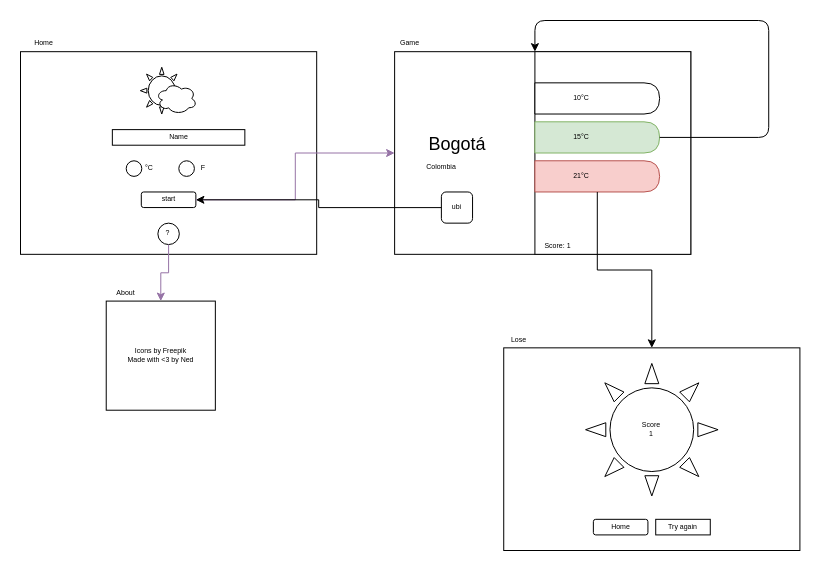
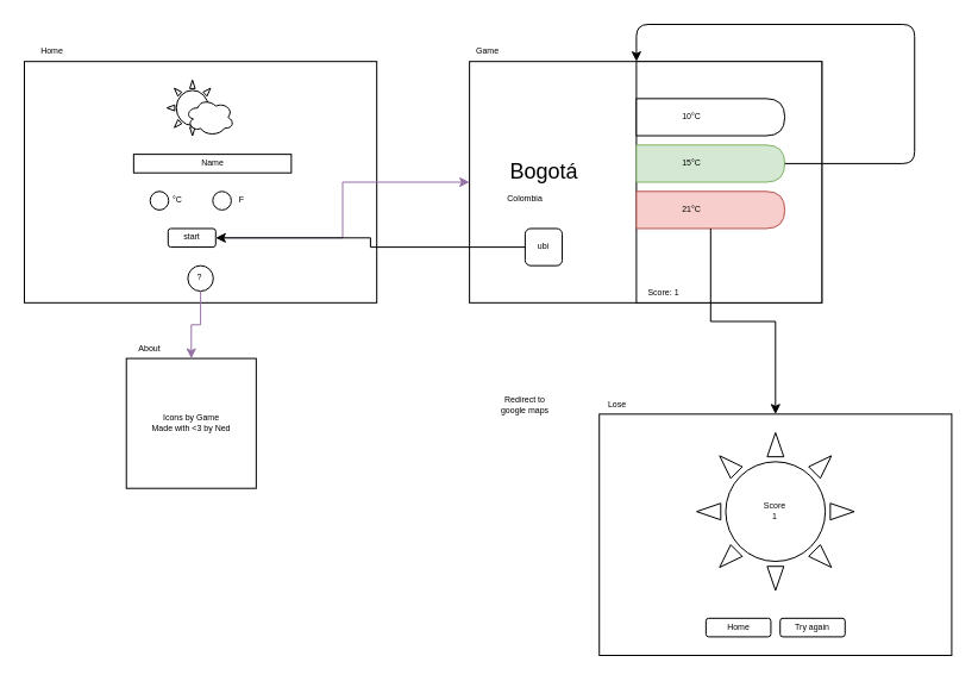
  <mxCell id="0" />
  <mxCell id="1" parent="0" />
  <mxCell id="2" value="" style="group" vertex="1" connectable="0" parent="1"><mxGeometry x="20" y="20" width="779.41" height="530" as="geometry" /></mxCell>
  <mxCell id="3" value="" style="rounded=0;whiteSpace=wrap;html=1;" vertex="1" parent="2"><mxGeometry y="31.176" width="296.176" height="202.647" as="geometry" /></mxCell>
  <mxCell id="4" value="" style="verticalLabelPosition=bottom;verticalAlign=top;html=1;shape=mxgraph.basic.sun" vertex="1" parent="2"><mxGeometry x="119.826" y="46.765" width="42.868" height="46.765" as="geometry" /></mxCell>
  <mxCell id="5" value="" style="ellipse;shape=cloud;whiteSpace=wrap;html=1;" vertex="1" parent="2"><mxGeometry x="135.415" y="62.353" width="40.935" height="31.176" as="geometry" /></mxCell>
  <mxCell id="6" value="&lt;font style=&quot;font-size: 7px;&quot;&gt;Name&lt;/font&gt;" style="rounded=0;whiteSpace=wrap;html=1;verticalAlign=middle;fontSize=7;" vertex="1" parent="2"><mxGeometry x="91.854" y="109.118" width="132.5" height="15.588" as="geometry" /></mxCell>
- <mxCell id="7" value="start" style="rounded=1;whiteSpace=wrap;html=1;fontSize=7;" vertex="1" parent="2"><mxGeometry x="120.809" y="171.471" width="54.559" height="15.588" as="geometry" /></mxCell>
+ <mxCell id="7" value="start" style="rounded=1;whiteSpace=wrap;html=1;fontSize=7;" vertex="1" parent="2"><mxGeometry x="120.809" y="171.471" width="40" height="15.588" as="geometry" /></mxCell>
  <mxCell id="8" value="Home" style="text;html=1;strokeColor=none;fillColor=none;align=center;verticalAlign=middle;whiteSpace=wrap;rounded=0;fontSize=7;" vertex="1" parent="2"><mxGeometry y="15.588" width="46.765" height="15.588" as="geometry" /></mxCell>
  <mxCell id="9" value="" style="rounded=0;whiteSpace=wrap;html=1;" vertex="1" parent="2"><mxGeometry x="374.117" y="31.176" width="296.176" height="202.647" as="geometry" /></mxCell>
  <mxCell id="10" style="edgeStyle=orthogonalEdgeStyle;rounded=0;orthogonalLoop=1;jettySize=auto;html=1;entryX=0;entryY=0.5;entryDx=0;entryDy=0;fontSize=7;fontColor=#99FFFF;labelBackgroundColor=#00FF80;fillColor=#e1d5e7;strokeColor=#9673a6;" edge="1" parent="2" source="7" target="9"><mxGeometry relative="1" as="geometry" /></mxCell>
  <mxCell id="11" value="&lt;font color=&quot;#000000&quot;&gt;?&lt;/font&gt;" style="ellipse;whiteSpace=wrap;html=1;aspect=fixed;fontSize=7;fontColor=#99FFFF;verticalAlign=middle;" vertex="1" parent="2"><mxGeometry x="137.379" y="202.647" width="21.434" height="21.434" as="geometry" /></mxCell>
- <mxCell id="12" value="Icons by Freepik&lt;br&gt;Made with &amp;lt;3 by Ned" style="whiteSpace=wrap;html=1;aspect=fixed;fontSize=7;" vertex="1" parent="2"><mxGeometry x="85.735" y="280.588" width="109.117" height="109.117" as="geometry" /></mxCell>
+ <mxCell id="12" value="Icons by Game&lt;br&gt;Made with &amp;lt;3 by Ned" style="whiteSpace=wrap;html=1;aspect=fixed;fontSize=7;" vertex="1" parent="2"><mxGeometry x="85.735" y="280.588" width="109.117" height="109.117" as="geometry" /></mxCell>
  <mxCell id="13" style="edgeStyle=orthogonalEdgeStyle;rounded=0;orthogonalLoop=1;jettySize=auto;html=1;entryX=0.5;entryY=0;entryDx=0;entryDy=0;labelBackgroundColor=#00FF80;fontSize=7;fontColor=#000000;fillColor=#e1d5e7;strokeColor=#9673a6;" edge="1" parent="2" source="11" target="12"><mxGeometry relative="1" as="geometry" /></mxCell>
  <mxCell id="14" value="About" style="text;html=1;strokeColor=none;fillColor=none;align=center;verticalAlign=middle;whiteSpace=wrap;rounded=0;fontSize=7;fontColor=#000000;" vertex="1" parent="2"><mxGeometry x="85.735" y="265" width="38.97" height="15.588" as="geometry" /></mxCell>
  <mxCell id="15" value="" style="ellipse;whiteSpace=wrap;html=1;aspect=fixed;fontSize=7;fontColor=#000000;" vertex="1" parent="2"><mxGeometry x="105.704" y="140.294" width="15.588" height="15.588" as="geometry" /></mxCell>
  <mxCell id="16" value="" style="ellipse;whiteSpace=wrap;html=1;aspect=fixed;fontSize=7;fontColor=#000000;" vertex="1" parent="2"><mxGeometry x="158.314" y="140.294" width="15.588" height="15.588" as="geometry" /></mxCell>
  <mxCell id="17" value="°C" style="text;html=1;strokeColor=none;fillColor=none;align=center;verticalAlign=middle;whiteSpace=wrap;rounded=0;fontSize=7;fontColor=#000000;" vertex="1" parent="2"><mxGeometry x="121.292" y="140.294" width="15.588" height="15.588" as="geometry" /></mxCell>
  <mxCell id="18" value="F" style="text;html=1;strokeColor=none;fillColor=none;align=center;verticalAlign=middle;whiteSpace=wrap;rounded=0;fontSize=7;fontColor=#000000;" vertex="1" parent="2"><mxGeometry x="174.868" y="140.294" width="15.588" height="15.588" as="geometry" /></mxCell>
  <mxCell id="19" value="&lt;font style=&quot;font-size: 18px&quot;&gt;Bogotá&lt;/font&gt;" style="text;html=1;strokeColor=none;fillColor=none;align=center;verticalAlign=middle;whiteSpace=wrap;rounded=0;fontSize=7;fontColor=#000000;" vertex="1" parent="2"><mxGeometry x="389.705" y="108.151" width="93.529" height="31.176" as="geometry" /></mxCell>
  <mxCell id="20" value="Colombia" style="text;html=1;strokeColor=none;fillColor=none;align=center;verticalAlign=middle;whiteSpace=wrap;rounded=0;fontSize=7;fontColor=#000000;" vertex="1" parent="2"><mxGeometry x="389.705" y="137.379" width="62.353" height="19.485" as="geometry" /></mxCell>
  <mxCell id="21" value="" style="endArrow=none;html=1;labelBackgroundColor=#00FF80;fontSize=7;fontColor=#000000;" edge="1" parent="2" source="9"><mxGeometry width="50" height="50" relative="1" as="geometry"><mxPoint x="483.234" y="109.118" as="sourcePoint" /><mxPoint x="561.175" y="31.176" as="targetPoint" /></mxGeometry></mxCell>
  <mxCell id="22" value="" style="rounded=0;whiteSpace=wrap;html=1;fontSize=7;fontColor=#000000;" vertex="1" parent="2"><mxGeometry x="514.411" y="31.176" width="155.882" height="202.647" as="geometry" /></mxCell>
  <mxCell id="23" value="" style="shape=delay;whiteSpace=wrap;html=1;fontSize=7;fillColor=#d5e8d4;strokeColor=#82b366;" vertex="1" parent="2"><mxGeometry x="514.411" y="101.324" width="124.706" height="31.176" as="geometry" /></mxCell>
  <mxCell id="24" value="" style="shape=delay;whiteSpace=wrap;html=1;fontSize=7;fillColor=#f8cecc;strokeColor=#b85450;" vertex="1" parent="2"><mxGeometry x="514.411" y="140.294" width="124.706" height="31.176" as="geometry" /></mxCell>
  <mxCell id="25" value="" style="shape=delay;whiteSpace=wrap;html=1;fontSize=7;fontColor=#000000;" vertex="1" parent="2"><mxGeometry x="514.411" y="62.353" width="124.706" height="31.176" as="geometry" /></mxCell>
  <mxCell id="26" value="10°C" style="text;html=1;strokeColor=none;fillColor=none;align=center;verticalAlign=middle;whiteSpace=wrap;rounded=0;fontSize=7;fontColor=#000000;" vertex="1" parent="2"><mxGeometry x="529.999" y="62.353" width="62.353" height="31.176" as="geometry" /></mxCell>
  <mxCell id="27" value="15°C" style="text;html=1;strokeColor=none;fillColor=none;align=center;verticalAlign=middle;whiteSpace=wrap;rounded=0;fontSize=7;fontColor=#000000;" vertex="1" parent="2"><mxGeometry x="529.999" y="101.324" width="62.353" height="31.176" as="geometry" /></mxCell>
  <mxCell id="28" value="21°C" style="text;html=1;strokeColor=none;fillColor=none;align=center;verticalAlign=middle;whiteSpace=wrap;rounded=0;fontSize=7;fontColor=#000000;" vertex="1" parent="2"><mxGeometry x="529.999" y="140.294" width="62.353" height="31.176" as="geometry" /></mxCell>
  <mxCell id="29" value="ubi" style="whiteSpace=wrap;html=1;aspect=fixed;fontSize=7;fontColor=#000000;rounded=1;" vertex="1" parent="2"><mxGeometry x="420.881" y="171.471" width="31.176" height="31.176" as="geometry" /></mxCell>
  <mxCell id="30" value="Game" style="text;html=1;strokeColor=none;fillColor=none;align=center;verticalAlign=middle;whiteSpace=wrap;rounded=0;fontSize=7;fontColor=#000000;" vertex="1" parent="2"><mxGeometry x="374.117" y="15.588" width="31.176" height="15.588" as="geometry" /></mxCell>
  <mxCell id="31" value="" style="rounded=0;whiteSpace=wrap;html=1;" vertex="1" parent="2"><mxGeometry x="483.234" y="327.353" width="296.176" height="202.647" as="geometry" /></mxCell>
  <mxCell id="32" style="edgeStyle=orthogonalEdgeStyle;rounded=0;orthogonalLoop=1;jettySize=auto;html=1;entryX=0.5;entryY=0;entryDx=0;entryDy=0;labelBackgroundColor=#00FF80;fontSize=7;fontColor=#000000;" edge="1" parent="2" source="24" target="31"><mxGeometry relative="1" as="geometry" /></mxCell>
+ <mxCell id="33" value="Redirect to&lt;br&gt;google maps" style="text;html=1;strokeColor=none;fillColor=none;align=center;verticalAlign=middle;whiteSpace=wrap;rounded=0;fontSize=7;fontColor=#000000;" vertex="1" parent="2"><mxGeometry x="389.705" y="296.176" width="62.353" height="46.765" as="geometry" /></mxCell>
  <mxCell id="34" value="Lose" style="text;html=1;strokeColor=none;fillColor=none;align=center;verticalAlign=middle;whiteSpace=wrap;rounded=0;fontSize=7;fontColor=#000000;" vertex="1" parent="2"><mxGeometry x="483.234" y="311.765" width="31.176" height="15.588" as="geometry" /></mxCell>
  <mxCell id="35" value="Score: 1" style="text;html=1;strokeColor=none;fillColor=none;align=center;verticalAlign=middle;whiteSpace=wrap;rounded=0;fontSize=7;fontColor=#000000;" vertex="1" parent="2"><mxGeometry x="514.411" y="218.235" width="46.765" height="15.588" as="geometry" /></mxCell>
  <mxCell id="36" value="" style="verticalLabelPosition=bottom;verticalAlign=top;html=1;shape=mxgraph.basic.sun;fontSize=7;fontColor=#000000;" vertex="1" parent="2"><mxGeometry x="565.072" y="342.941" width="132.5" height="132.5" as="geometry" /></mxCell>
  <mxCell id="37" value="Score&lt;br&gt;1" style="text;html=1;strokeColor=none;fillColor=none;align=center;verticalAlign=middle;whiteSpace=wrap;rounded=0;fontSize=7;fontColor=#000000;" vertex="1" parent="2"><mxGeometry x="600.146" y="393.603" width="62.353" height="31.176" as="geometry" /></mxCell>
  <mxCell id="38" value="Home" style="rounded=1;whiteSpace=wrap;html=1;fontSize=7;" vertex="1" parent="2"><mxGeometry x="572.866" y="498.824" width="54.559" height="15.588" as="geometry" /></mxCell>
- <mxCell id="39" value="Try again" style="whiteSpace=wrap;html=1;fontSize=7;rounded=0;" vertex="1" parent="2"><mxGeometry x="635.219" y="498.824" width="54.559" height="15.588" as="geometry" /></mxCell>
+ <mxCell id="39" value="Try again" style="rounded=1;whiteSpace=wrap;html=1;fontSize=7;" vertex="1" parent="2"><mxGeometry x="635.219" y="498.824" width="54.559" height="15.588" as="geometry" /></mxCell>
  <mxCell id="40" style="edgeStyle=orthogonalEdgeStyle;rounded=0;orthogonalLoop=1;jettySize=auto;html=1;labelBackgroundColor=#00FF80;fontSize=7;fontColor=#000000;" edge="1" parent="2" source="29" target="7"><mxGeometry relative="1" as="geometry" /></mxCell>
  <mxCell id="41" value="" style="endArrow=classic;html=1;labelBackgroundColor=#00FF80;fontSize=7;fontColor=#000000;exitX=1;exitY=0.5;exitDx=0;exitDy=0;entryX=0;entryY=0;entryDx=0;entryDy=0;" edge="1" parent="2" source="23" target="22"><mxGeometry width="50" height="50" relative="1" as="geometry"><mxPoint x="701.469" y="162.71" as="sourcePoint" /><mxPoint x="779.41" y="84.769" as="targetPoint" /><Array as="points"><mxPoint x="748.234" y="116.912" /><mxPoint x="748.234" /><mxPoint x="514.411" /></Array></mxGeometry></mxCell>
